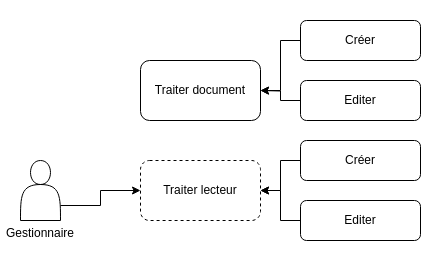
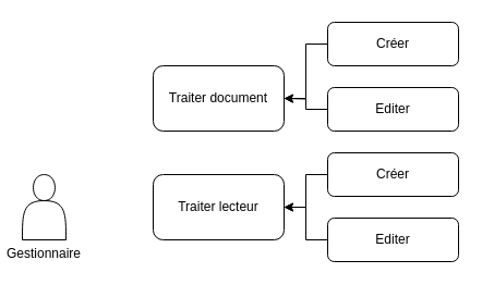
  <mxCell id="0" />
  <mxCell id="1" parent="0" />
- <mxCell id="2" style="edgeStyle=orthogonalEdgeStyle;rounded=0;orthogonalLoop=1;jettySize=auto;html=1;exitX=1;exitY=0.75;exitDx=0;exitDy=0;entryX=0;entryY=0.5;entryDx=0;entryDy=0;" edge="1" parent="1" source="3" target="5"><mxGeometry relative="1" as="geometry" /></mxCell>
  <mxCell id="3" value="&lt;br&gt;&lt;br&gt;&lt;br&gt;&lt;br&gt;&lt;br&gt;&lt;br&gt;Gestionnaire" style="shape=actor;whiteSpace=wrap;html=1;" vertex="1" parent="1"><mxGeometry x="20" y="160" width="40" height="60" as="geometry" /></mxCell>
  <mxCell id="4" value="Traiter document" style="rounded=1;whiteSpace=wrap;html=1;" vertex="1" parent="1"><mxGeometry x="140" y="60" width="120" height="60" as="geometry" /></mxCell>
- <mxCell id="5" value="Traiter lecteur" style="rounded=1;whiteSpace=wrap;html=1;dashed=1;" vertex="1" parent="1"><mxGeometry x="140" y="160" width="120" height="60" as="geometry" /></mxCell>
+ <mxCell id="5" value="Traiter lecteur" style="rounded=1;whiteSpace=wrap;html=1;" vertex="1" parent="1"><mxGeometry x="140" y="160" width="120" height="60" as="geometry" /></mxCell>
  <mxCell id="6" style="edgeStyle=orthogonalEdgeStyle;rounded=0;orthogonalLoop=1;jettySize=auto;html=1;exitX=0;exitY=0.5;exitDx=0;exitDy=0;entryX=1;entryY=0.5;entryDx=0;entryDy=0;" edge="1" parent="1" source="7" target="4"><mxGeometry relative="1" as="geometry" /></mxCell>
  <mxCell id="7" value="Créer" style="rounded=1;whiteSpace=wrap;html=1;" vertex="1" parent="1"><mxGeometry x="300" y="20" width="120" height="40" as="geometry" /></mxCell>
  <mxCell id="8" style="edgeStyle=orthogonalEdgeStyle;rounded=0;orthogonalLoop=1;jettySize=auto;html=1;exitX=0;exitY=0.5;exitDx=0;exitDy=0;" edge="1" parent="1" source="9"><mxGeometry relative="1" as="geometry"><mxPoint x="260" y="90" as="targetPoint" /></mxGeometry></mxCell>
  <mxCell id="9" value="Editer" style="rounded=1;whiteSpace=wrap;html=1;" vertex="1" parent="1"><mxGeometry x="300" y="80" width="120" height="40" as="geometry" /></mxCell>
  <mxCell id="10" style="edgeStyle=orthogonalEdgeStyle;rounded=0;orthogonalLoop=1;jettySize=auto;html=1;exitX=0;exitY=0.5;exitDx=0;exitDy=0;entryX=1;entryY=0.5;entryDx=0;entryDy=0;" edge="1" parent="1" source="11" target="5"><mxGeometry relative="1" as="geometry" /></mxCell>
  <mxCell id="11" value="Créer" style="rounded=1;whiteSpace=wrap;html=1;" vertex="1" parent="1"><mxGeometry x="300" y="140" width="120" height="40" as="geometry" /></mxCell>
  <mxCell id="12" style="edgeStyle=orthogonalEdgeStyle;rounded=0;orthogonalLoop=1;jettySize=auto;html=1;exitX=0;exitY=0.5;exitDx=0;exitDy=0;entryX=1;entryY=0.5;entryDx=0;entryDy=0;" edge="1" parent="1" source="13" target="5"><mxGeometry relative="1" as="geometry" /></mxCell>
  <mxCell id="13" value="Editer" style="rounded=1;whiteSpace=wrap;html=1;" vertex="1" parent="1"><mxGeometry x="300" y="200" width="120" height="40" as="geometry" /></mxCell>
